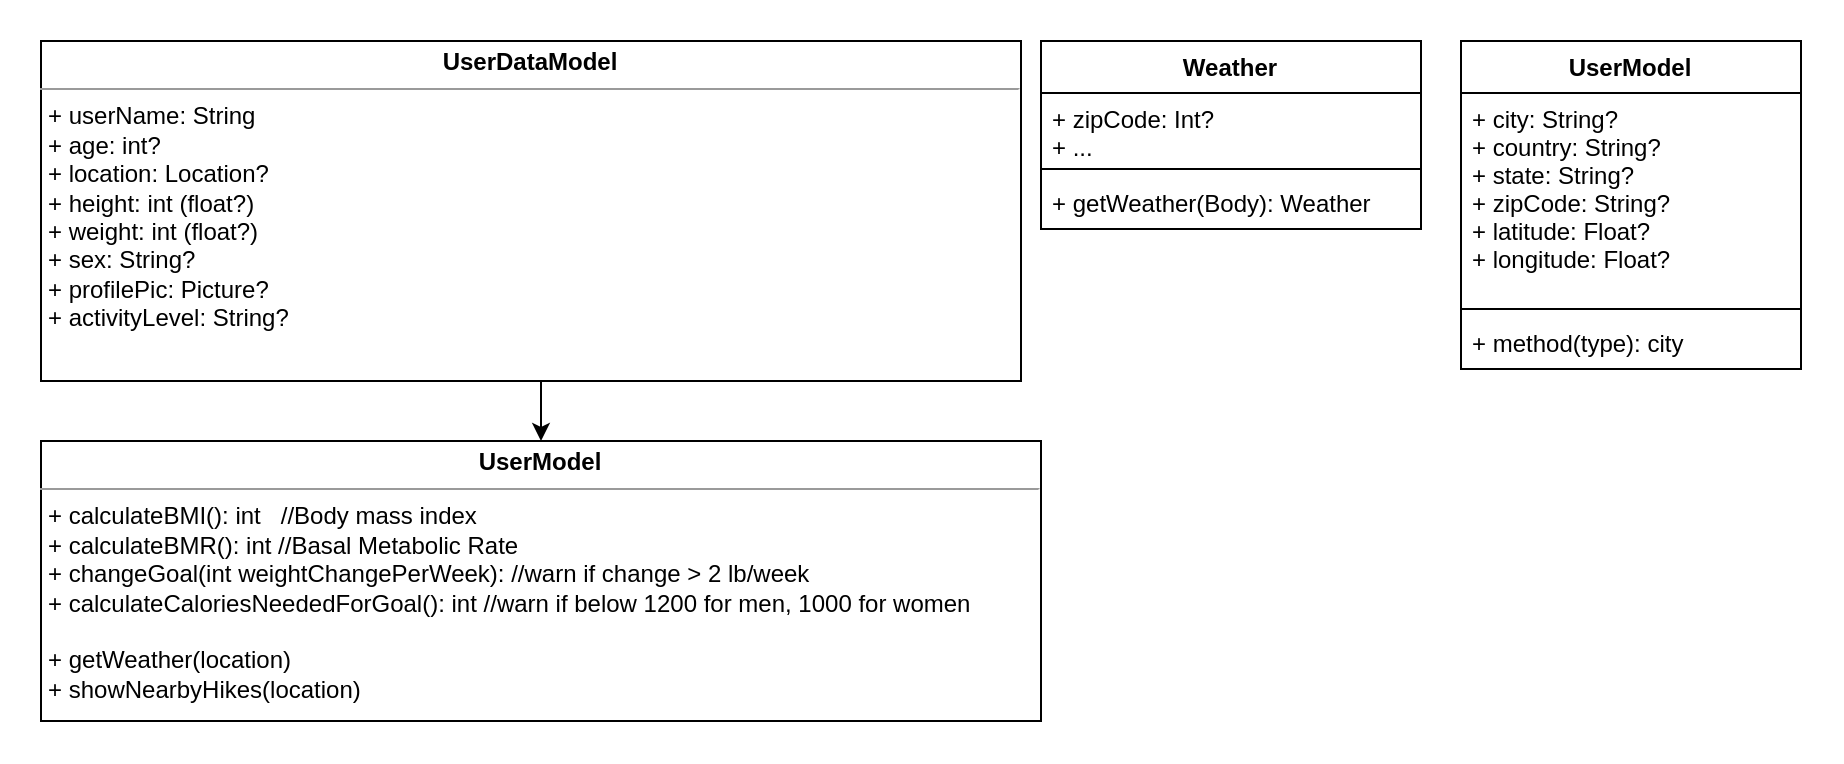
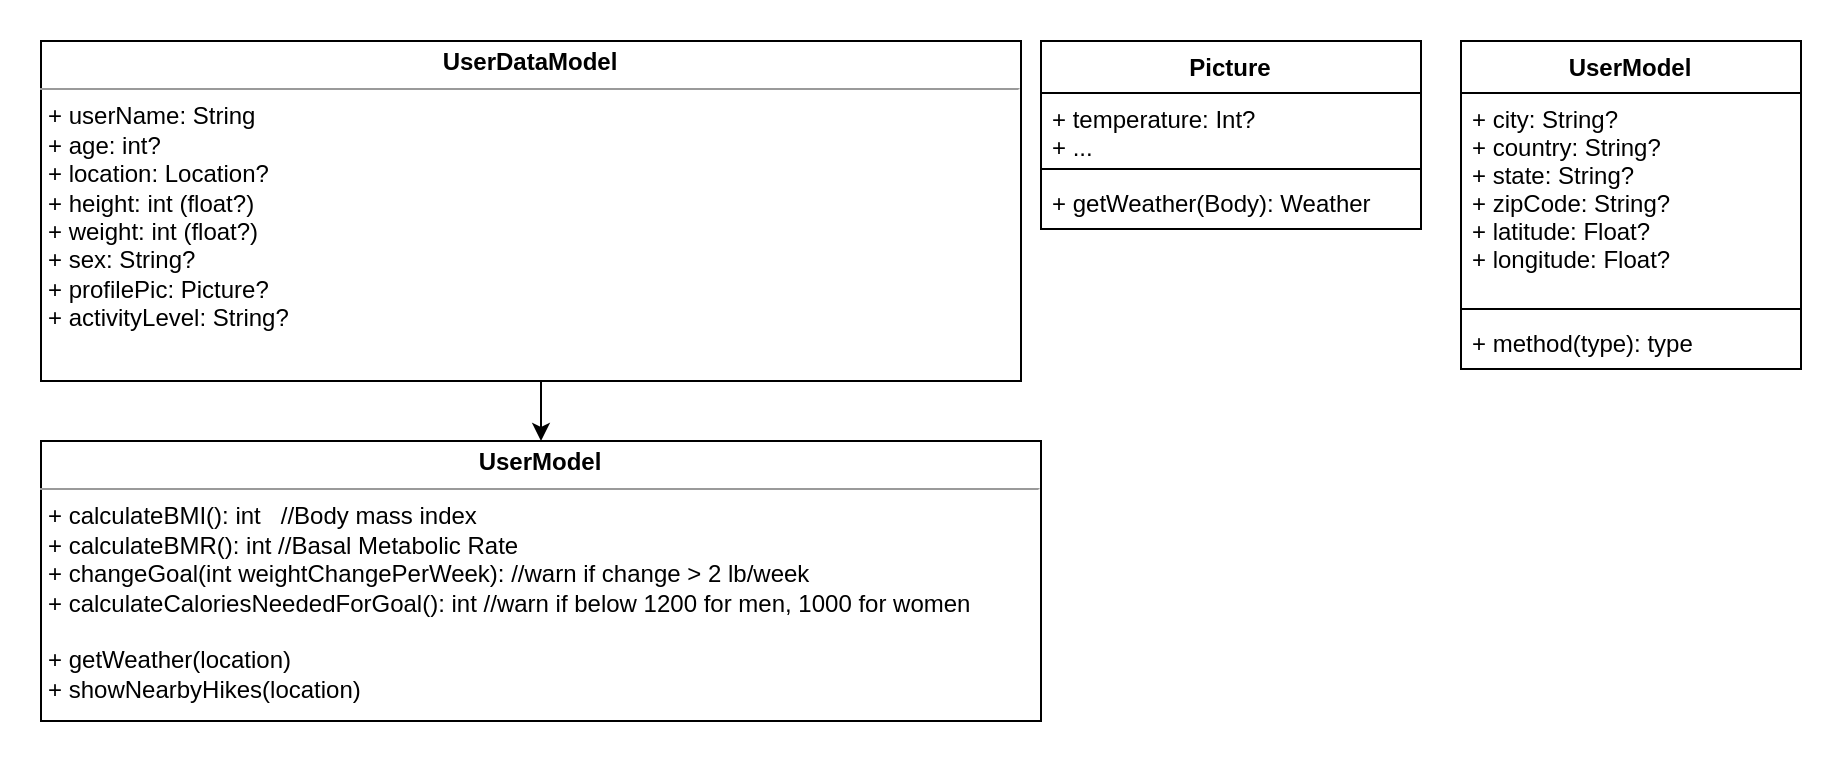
  <mxCell id="0" />
  <mxCell id="1" parent="0" />
  <mxCell id="2" style="edgeStyle=orthogonalEdgeStyle;rounded=0;orthogonalLoop=1;jettySize=auto;html=1;exitX=0.5;exitY=1;exitDx=0;exitDy=0;entryX=0.5;entryY=0;entryDx=0;entryDy=0;" parent="1" source="3" target="4" edge="1"><mxGeometry relative="1" as="geometry" /></mxCell>
  <mxCell id="3" value="&lt;p style=&quot;margin: 0px ; margin-top: 4px ; text-align: center&quot;&gt;&lt;b&gt;UserDataModel&lt;/b&gt;&lt;/p&gt;&lt;hr size=&quot;1&quot;&gt;&lt;p style=&quot;margin: 0px ; margin-left: 4px&quot;&gt;+ userName: String&lt;/p&gt;&lt;p style=&quot;margin: 0px ; margin-left: 4px&quot;&gt;+ age: int?&lt;/p&gt;&lt;p style=&quot;margin: 0px ; margin-left: 4px&quot;&gt;+ location: Location?&lt;/p&gt;&lt;p style=&quot;margin: 0px ; margin-left: 4px&quot;&gt;+ height: int (float?)&lt;/p&gt;&lt;p style=&quot;margin: 0px ; margin-left: 4px&quot;&gt;+ weight: int (float?)&lt;/p&gt;&lt;p style=&quot;margin: 0px ; margin-left: 4px&quot;&gt;+ sex: String?&lt;/p&gt;&lt;p style=&quot;margin: 0px ; margin-left: 4px&quot;&gt;+ profilePic: Picture?&lt;/p&gt;&lt;p style=&quot;margin: 0px ; margin-left: 4px&quot;&gt;+ activityLevel: String?&lt;/p&gt;&lt;p style=&quot;margin: 0px ; margin-left: 4px&quot;&gt;&lt;br&gt;&lt;/p&gt;&lt;p style=&quot;margin: 0px ; margin-left: 4px&quot;&gt;&lt;br&gt;&lt;/p&gt;" style="verticalAlign=top;align=left;overflow=fill;fontSize=12;fontFamily=Helvetica;html=1;" parent="1" vertex="1"><mxGeometry x="20" y="20" width="490" height="170" as="geometry" /></mxCell>
  <mxCell id="4" value="&lt;p style=&quot;margin: 0px ; margin-top: 4px ; text-align: center&quot;&gt;&lt;b&gt;UserModel&lt;/b&gt;&lt;/p&gt;&lt;hr size=&quot;1&quot;&gt;&lt;p style=&quot;margin: 0px ; margin-left: 4px&quot;&gt;+ calculateBMI(): int&amp;nbsp; &amp;nbsp;//Body mass index&lt;/p&gt;&lt;p style=&quot;margin: 0px ; margin-left: 4px&quot;&gt;+ calculateBMR(): int //Basal Metabolic Rate&lt;/p&gt;&lt;p style=&quot;margin: 0px ; margin-left: 4px&quot;&gt;+ changeGoal(int weightChangePerWeek): //warn if change &amp;gt; 2 lb/week&lt;/p&gt;&lt;p style=&quot;margin: 0px ; margin-left: 4px&quot;&gt;+ calculateCaloriesNeededForGoal(): int //warn if below 1200 for men, 1000 for women&lt;/p&gt;&lt;p style=&quot;margin: 0px ; margin-left: 4px&quot;&gt;&lt;br&gt;&lt;/p&gt;&lt;p style=&quot;margin: 0px ; margin-left: 4px&quot;&gt;+ getWeather(location)&lt;/p&gt;&lt;p style=&quot;margin: 0px ; margin-left: 4px&quot;&gt;+ showNearbyHikes(location)&lt;/p&gt;&lt;p style=&quot;margin: 0px ; margin-left: 4px&quot;&gt;&lt;br&gt;&lt;/p&gt;" style="verticalAlign=top;align=left;overflow=fill;fontSize=12;fontFamily=Helvetica;html=1;" parent="1" vertex="1"><mxGeometry x="20" y="220" width="500" height="140" as="geometry" /></mxCell>
  <mxCell id="5" value="UserModel" style="swimlane;fontStyle=1;align=center;verticalAlign=top;childLayout=stackLayout;horizontal=1;startSize=26;horizontalStack=0;resizeParent=1;resizeParentMax=0;resizeLast=0;collapsible=1;marginBottom=0;" parent="1" vertex="1"><mxGeometry x="730" y="20" width="170" height="164" as="geometry" /></mxCell>
  <mxCell id="6" value="+ city: String?&#10;+ country: String?&#10;+ state: String?&#10;+ zipCode: String?&#10;+ latitude: Float?&#10;+ longitude: Float?" style="text;strokeColor=none;fillColor=none;align=left;verticalAlign=top;spacingLeft=4;spacingRight=4;overflow=hidden;rotatable=0;points=[[0,0.5],[1,0.5]];portConstraint=eastwest;" parent="5" vertex="1"><mxGeometry y="26" width="170" height="104" as="geometry" /></mxCell>
  <mxCell id="7" value="" style="line;strokeWidth=1;fillColor=none;align=left;verticalAlign=middle;spacingTop=-1;spacingLeft=3;spacingRight=3;rotatable=0;labelPosition=right;points=[];portConstraint=eastwest;" parent="5" vertex="1"><mxGeometry y="130" width="170" height="8" as="geometry" /></mxCell>
- <mxCell id="8" value="+ method(type): city" style="text;strokeColor=none;fillColor=none;align=left;verticalAlign=top;spacingLeft=4;spacingRight=4;overflow=hidden;rotatable=0;points=[[0,0.5],[1,0.5]];portConstraint=eastwest;" parent="5" vertex="1"><mxGeometry y="138" width="170" height="26" as="geometry" /></mxCell>
- <mxCell id="9" value="Weather" style="swimlane;fontStyle=1;align=center;verticalAlign=top;childLayout=stackLayout;horizontal=1;startSize=26;horizontalStack=0;resizeParent=1;resizeParentMax=0;resizeLast=0;collapsible=1;marginBottom=0;" parent="1" vertex="1"><mxGeometry x="520" y="20" width="190" height="94" as="geometry" /></mxCell>
- <mxCell id="10" value="+ zipCode: Int?&#10;+ ...&#10;" style="text;strokeColor=none;fillColor=none;align=left;verticalAlign=top;spacingLeft=4;spacingRight=4;overflow=hidden;rotatable=0;points=[[0,0.5],[1,0.5]];portConstraint=eastwest;" parent="9" vertex="1"><mxGeometry y="26" width="190" height="34" as="geometry" /></mxCell>
+ <mxCell id="8" value="+ method(type): type" style="text;strokeColor=none;fillColor=none;align=left;verticalAlign=top;spacingLeft=4;spacingRight=4;overflow=hidden;rotatable=0;points=[[0,0.5],[1,0.5]];portConstraint=eastwest;" parent="5" vertex="1"><mxGeometry y="138" width="170" height="26" as="geometry" /></mxCell>
+ <mxCell id="9" value="Picture" style="swimlane;fontStyle=1;align=center;verticalAlign=top;childLayout=stackLayout;horizontal=1;startSize=26;horizontalStack=0;resizeParent=1;resizeParentMax=0;resizeLast=0;collapsible=1;marginBottom=0;" parent="1" vertex="1"><mxGeometry x="520" y="20" width="190" height="94" as="geometry" /></mxCell>
+ <mxCell id="10" value="+ temperature: Int?&#10;+ ...&#10;" style="text;strokeColor=none;fillColor=none;align=left;verticalAlign=top;spacingLeft=4;spacingRight=4;overflow=hidden;rotatable=0;points=[[0,0.5],[1,0.5]];portConstraint=eastwest;" parent="9" vertex="1"><mxGeometry y="26" width="190" height="34" as="geometry" /></mxCell>
  <mxCell id="11" value="" style="line;strokeWidth=1;fillColor=none;align=left;verticalAlign=middle;spacingTop=-1;spacingLeft=3;spacingRight=3;rotatable=0;labelPosition=right;points=[];portConstraint=eastwest;" parent="9" vertex="1"><mxGeometry y="60" width="190" height="8" as="geometry" /></mxCell>
  <mxCell id="12" value="+ getWeather(Body): Weather" style="text;strokeColor=none;fillColor=none;align=left;verticalAlign=top;spacingLeft=4;spacingRight=4;overflow=hidden;rotatable=0;points=[[0,0.5],[1,0.5]];portConstraint=eastwest;" parent="9" vertex="1"><mxGeometry y="68" width="190" height="26" as="geometry" /></mxCell>
